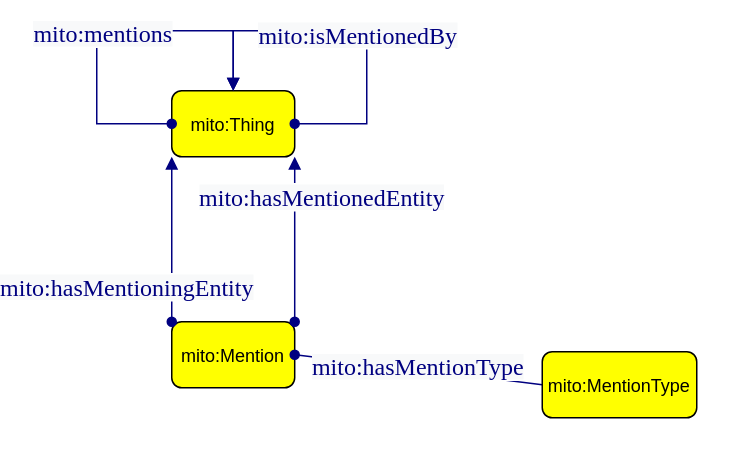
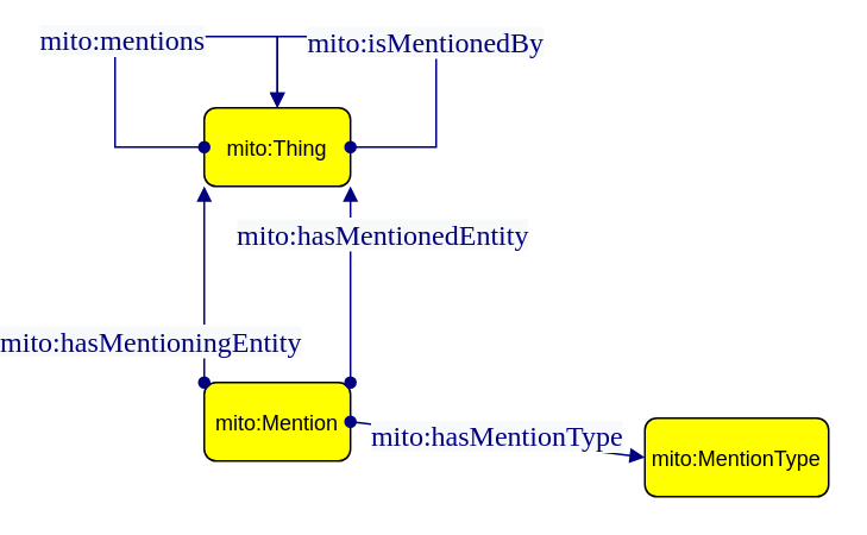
  <mxCell id="0" />
  <mxCell id="1" parent="0" />
  <mxCell id="2" value="mito:Mention" style="graphMlID=n4;shape=rect;rounded=1;arcsize=30;fillColor=#ffff00;strokeColor=#000000;strokeWidth=1.0" parent="1" vertex="1"><mxGeometry x="70" y="214" width="81.968" height="44" as="geometry" /></mxCell>
  <mxCell id="3" value="mito:Thing" style="graphMlID=n4;shape=rect;rounded=1;arcsize=30;fillColor=#ffff00;strokeColor=#000000;strokeWidth=1.0" parent="1" vertex="1"><mxGeometry x="70" y="60" width="81.968" height="44" as="geometry" /></mxCell>
  <mxCell id="4" value="" style="graphMlID=e0;rounded=0;endArrow=block;strokeColor=#000080;strokeWidth=1.0;startArrow=oval;startFill=1;endFill=1;exitX=0;exitY=0;exitDx=0;exitDy=0;entryX=0;entryY=1;entryDx=0;entryDy=0;" parent="1" source="2" target="3" edge="1"><mxGeometry relative="1" as="geometry"><mxPoint x="-130.002" y="330" as="sourcePoint" /><mxPoint x="-218.032" y="100.934" as="targetPoint" /></mxGeometry></mxCell>
  <mxCell id="5" value="&lt;span style=&quot;color: rgb(0 , 0 , 128) ; font-family: &amp;quot;dialog&amp;quot; ; font-size: 16px ; background-color: rgb(248 , 249 , 250)&quot;&gt;mito:hasMentioningEntity&lt;/span&gt;" style="text;html=1;align=center;verticalAlign=middle;resizable=0;points=[];labelBackgroundColor=#ffffff;" parent="4" vertex="1" connectable="0"><mxGeometry x="-0.017" y="2" relative="1" as="geometry"><mxPoint x="-28" y="30" as="offset" /></mxGeometry></mxCell>
  <mxCell id="6" value="" style="graphMlID=e0;rounded=0;endArrow=block;strokeColor=#000080;strokeWidth=1.0;startArrow=oval;startFill=1;endFill=1;entryX=1;entryY=1;entryDx=0;entryDy=0;exitX=1;exitY=0;exitDx=0;exitDy=0;" parent="1" source="2" target="3" edge="1"><mxGeometry relative="1" as="geometry"><mxPoint x="-200" y="210.082" as="sourcePoint" /><mxPoint x="-49" y="210" as="targetPoint" /></mxGeometry></mxCell>
  <mxCell id="7" value="&lt;font face=&quot;dialog&quot; color=&quot;#000080&quot;&gt;&lt;span style=&quot;font-size: 16px; background-color: rgb(248, 249, 250);&quot;&gt;mito:hasMentionedEntity&lt;/span&gt;&lt;/font&gt;" style="text;html=1;align=center;verticalAlign=middle;resizable=0;points=[];labelBackgroundColor=#ffffff;" parent="6" vertex="1" connectable="0"><mxGeometry x="-0.017" y="2" relative="1" as="geometry"><mxPoint x="20" y="-30" as="offset" /></mxGeometry></mxCell>
  <mxCell id="8" value="" style="graphMlID=e0;rounded=0;endArrow=block;strokeColor=#000080;strokeWidth=1.0;startArrow=oval;startFill=1;endFill=1;exitX=0;exitY=0.5;exitDx=0;exitDy=0;entryX=0.5;entryY=0;entryDx=0;entryDy=0;" parent="1" source="3" target="3" edge="1"><mxGeometry relative="1" as="geometry"><mxPoint x="-20" y="82" as="sourcePoint" /><mxPoint x="70" y="81.5" as="targetPoint" /><Array as="points"><mxPoint x="20" y="82" /><mxPoint x="20" y="20" /><mxPoint x="111" y="20" /></Array></mxGeometry></mxCell>
  <mxCell id="9" value="&lt;span style=&quot;color: rgb(0 , 0 , 128) ; font-family: &amp;quot;dialog&amp;quot; ; font-size: 16px ; background-color: rgb(248 , 249 , 250)&quot;&gt;mito:mentions&lt;/span&gt;" style="text;html=1;align=center;verticalAlign=middle;resizable=0;points=[];labelBackgroundColor=#ffffff;" parent="8" vertex="1" connectable="0"><mxGeometry x="-0.017" y="2" relative="1" as="geometry"><mxPoint x="-4" y="3" as="offset" /></mxGeometry></mxCell>
- <mxCell id="10" value="" style="graphMlID=e0;rounded=0;endArrow=none;strokeColor=#000080;strokeWidth=1.0;startArrow=oval;startFill=1;endFill=1;exitX=1;exitY=0.5;exitDx=0;exitDy=0;entryX=0;entryY=0.5;entryDx=0;entryDy=0;" parent="1" source="2" target="12" edge="1"><mxGeometry relative="1" as="geometry"><mxPoint x="-130" y="230.082" as="sourcePoint" /><mxPoint x="111" y="320" as="targetPoint" /></mxGeometry></mxCell>
+ <mxCell id="10" value="" style="graphMlID=e0;rounded=0;endArrow=block;strokeColor=#000080;strokeWidth=1.0;startArrow=oval;startFill=1;endFill=1;exitX=1;exitY=0.5;exitDx=0;exitDy=0;entryX=0;entryY=0.5;entryDx=0;entryDy=0;" parent="1" source="2" target="12" edge="1"><mxGeometry relative="1" as="geometry"><mxPoint x="-130" y="230.082" as="sourcePoint" /><mxPoint x="111" y="320" as="targetPoint" /></mxGeometry></mxCell>
  <mxCell id="11" value="&lt;span style=&quot;color: rgb(0 , 0 , 128) ; font-family: &amp;quot;dialog&amp;quot; ; font-size: 16px ; background-color: rgb(248 , 249 , 250)&quot;&gt;mito:hasMentionType&lt;/span&gt;" style="text;html=1;align=center;verticalAlign=middle;resizable=0;points=[];labelBackgroundColor=#ffffff;" parent="10" vertex="1" connectable="0"><mxGeometry x="-0.017" y="2" relative="1" as="geometry"><mxPoint as="offset" /></mxGeometry></mxCell>
  <mxCell id="12" value="mito:MentionType" style="graphMlID=n4;shape=rect;rounded=1;arcsize=30;fillColor=#ffff00;strokeColor=#000000;strokeWidth=1.0" parent="1" vertex="1"><mxGeometry x="317" y="234" width="103" height="44" as="geometry" /></mxCell>
  <mxCell id="13" value="" style="graphMlID=e0;rounded=0;endArrow=block;strokeColor=#000080;strokeWidth=1.0;startArrow=oval;startFill=1;endFill=1;exitX=1;exitY=0.5;exitDx=0;exitDy=0;entryX=0.5;entryY=0;entryDx=0;entryDy=0;" edge="1" parent="1" source="3" target="3"><mxGeometry relative="1" as="geometry"><mxPoint x="50" y="150.082" as="sourcePoint" /><mxPoint x="120" y="20" as="targetPoint" /><Array as="points"><mxPoint x="200" y="82" /><mxPoint x="200" y="20" /><mxPoint x="111" y="20" /></Array></mxGeometry></mxCell>
  <mxCell id="14" value="&lt;span style=&quot;color: rgb(0 , 0 , 128) ; font-family: &amp;quot;dialog&amp;quot; ; font-size: 16px ; background-color: rgb(248 , 249 , 250)&quot;&gt;mito:isMentionedBy&lt;/span&gt;" style="text;html=1;align=center;verticalAlign=middle;resizable=0;points=[];labelBackgroundColor=#ffffff;" vertex="1" connectable="0" parent="13"><mxGeometry x="-0.017" y="2" relative="1" as="geometry"><mxPoint as="offset" /></mxGeometry></mxCell>
